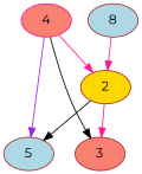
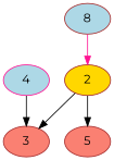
  digraph {
    fontname=Montserrat
    node [color=brown fillcolor=lightblue fontname=Montserrat style=filled]
    edge [color=black fontname=Montserrat]
    n1 [label=8]
    n2 [fillcolor=gold label=2]
    n3 [fillcolor=salmon label=3]
-   n4 [label=5]
-   n5 [color=deeppink fillcolor=salmon label=4]
+   n4 [fillcolor=salmon label=5]
+   n5 [color=deeppink label=4]
    n1 -> n2 [color=deeppink]
-   n2 -> n3 [color=deeppink]
+   n2 -> n3
    n2 -> n4
-   n5 -> n2 [color=deeppink]
    n5 -> n3
-   n5 -> n4 [color=purple]
  }
